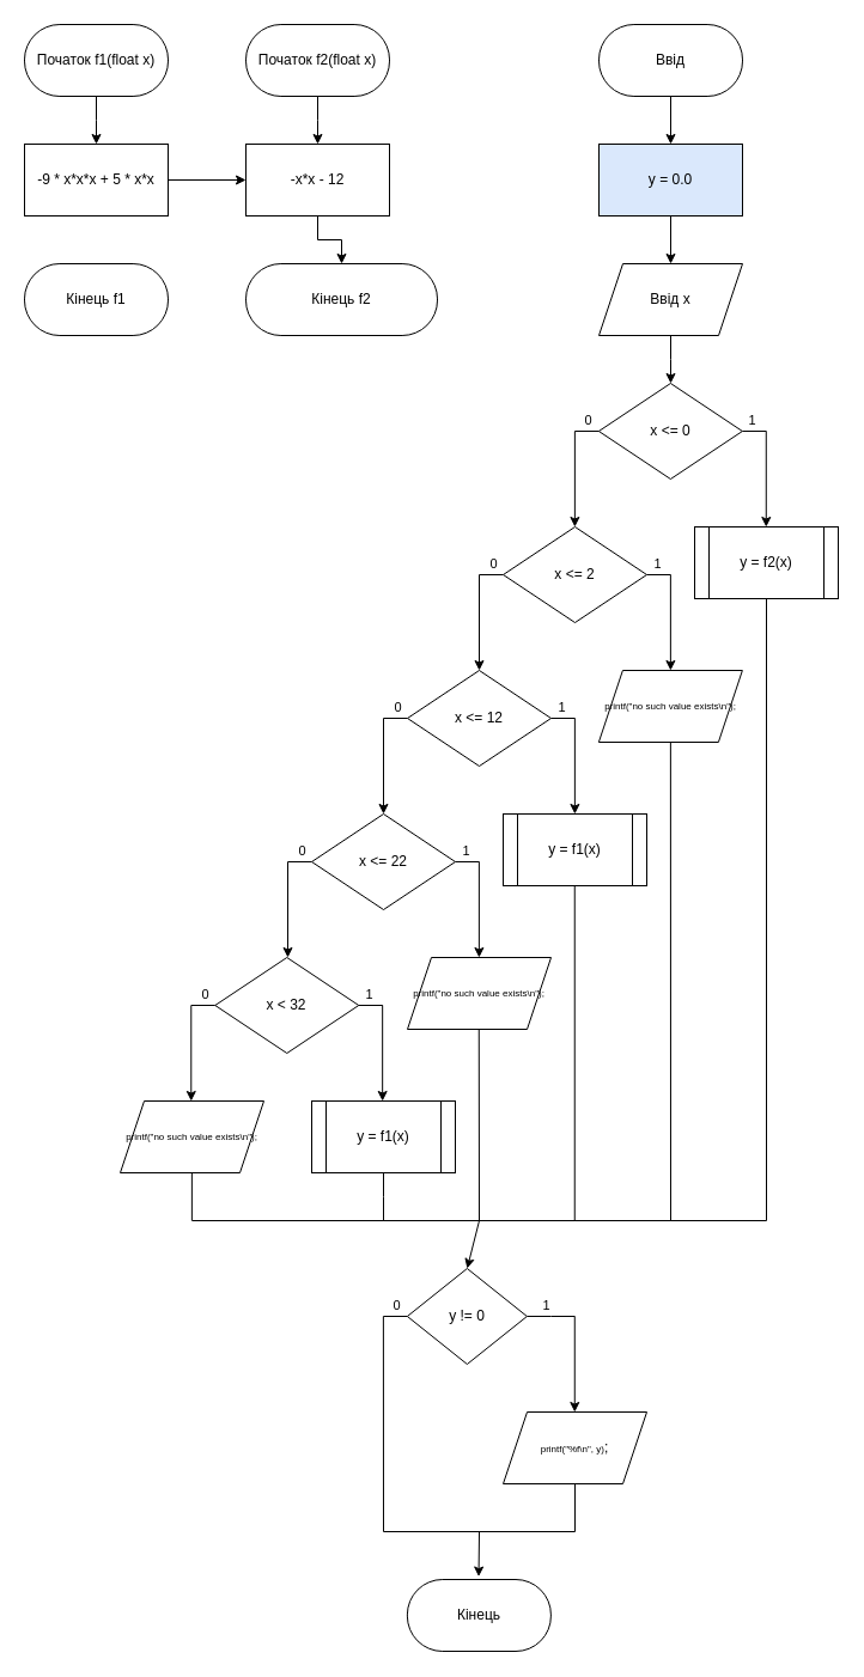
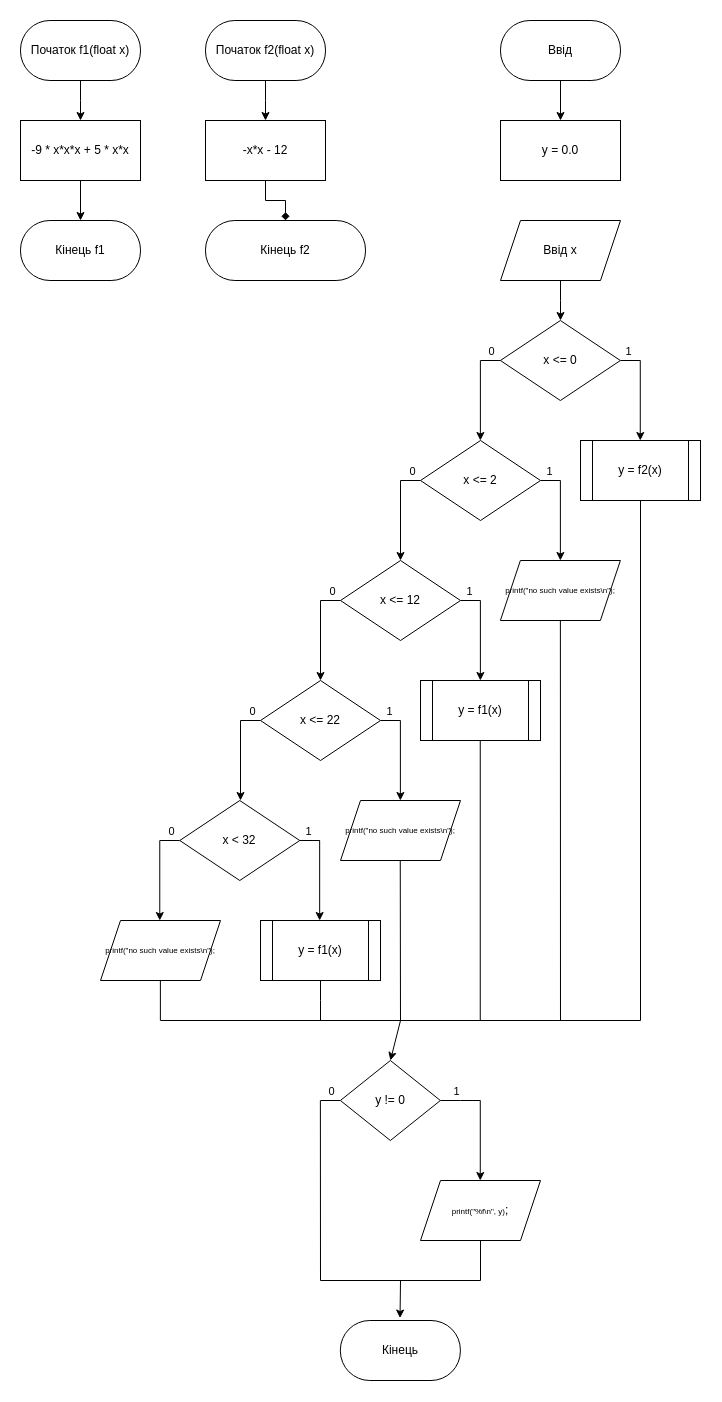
  <mxCell id="0" />
  <mxCell id="1" parent="0" />
  <mxCell id="2" style="edgeStyle=orthogonalEdgeStyle;rounded=0;orthogonalLoop=1;jettySize=auto;html=1;entryX=0.5;entryY=0;entryDx=0;entryDy=0;" parent="1" source="3" target="61" edge="1"><mxGeometry relative="1" as="geometry" /></mxCell>
  <mxCell id="3" value="Ввід" style="rounded=1;whiteSpace=wrap;html=1;arcSize=49;" parent="1" vertex="1"><mxGeometry x="500" y="20" width="120" height="60" as="geometry" /></mxCell>
  <mxCell id="4" style="edgeStyle=orthogonalEdgeStyle;rounded=0;orthogonalLoop=1;jettySize=auto;html=1;entryX=0.5;entryY=0;entryDx=0;entryDy=0;" parent="1" source="5" edge="1"><mxGeometry relative="1" as="geometry"><mxPoint x="560" y="320" as="targetPoint" /></mxGeometry></mxCell>
  <mxCell id="5" value="Ввід х" style="shape=parallelogram;perimeter=parallelogramPerimeter;whiteSpace=wrap;html=1;fixedSize=1;" parent="1" vertex="1"><mxGeometry x="500" y="220" width="120" height="60" as="geometry" /></mxCell>
  <mxCell id="6" value="y = f2(x)" style="shape=process;whiteSpace=wrap;html=1;backgroundOutline=1;" parent="1" vertex="1"><mxGeometry x="580" y="440" width="120" height="60" as="geometry" /></mxCell>
  <mxCell id="7" value="printf(&quot;no such value exists\n&quot;);" style="shape=parallelogram;perimeter=parallelogramPerimeter;whiteSpace=wrap;html=1;fixedSize=1;fontSize=8;" parent="1" vertex="1"><mxGeometry x="499.89" y="560" width="120" height="60" as="geometry" /></mxCell>
  <mxCell id="8" value="Кінець" style="rounded=1;whiteSpace=wrap;html=1;arcSize=49;" parent="1" vertex="1"><mxGeometry x="339.89" y="1320" width="120" height="60" as="geometry" /></mxCell>
  <mxCell id="9" style="edgeStyle=orthogonalEdgeStyle;rounded=0;orthogonalLoop=1;jettySize=auto;html=1;" parent="1" source="10" edge="1"><mxGeometry relative="1" as="geometry"><mxPoint x="80" y="120" as="targetPoint" /></mxGeometry></mxCell>
  <mxCell id="10" value="Початок f1(float x)" style="rounded=1;whiteSpace=wrap;html=1;arcSize=49;" parent="1" vertex="1"><mxGeometry x="20" y="20" width="120" height="60" as="geometry" /></mxCell>
- <mxCell id="11" style="edgeStyle=orthogonalEdgeStyle;rounded=0;orthogonalLoop=1;jettySize=auto;html=1;" parent="1" source="12" target="17" edge="1"><mxGeometry relative="1" as="geometry" /></mxCell>
+ <mxCell id="11" style="edgeStyle=orthogonalEdgeStyle;rounded=0;orthogonalLoop=1;jettySize=auto;html=1;entryX=0.5;entryY=0;entryDx=0;entryDy=0;" parent="1" source="12" target="13" edge="1"><mxGeometry relative="1" as="geometry" /></mxCell>
  <mxCell id="12" value="-9 * x*x*x + 5 * x*x" style="rounded=0;whiteSpace=wrap;html=1;" parent="1" vertex="1"><mxGeometry x="20" y="120" width="120" height="60" as="geometry" /></mxCell>
  <mxCell id="13" value="Кінець f1" style="rounded=1;whiteSpace=wrap;html=1;arcSize=49;" parent="1" vertex="1"><mxGeometry x="20" y="220" width="120" height="60" as="geometry" /></mxCell>
  <mxCell id="14" style="edgeStyle=orthogonalEdgeStyle;rounded=0;orthogonalLoop=1;jettySize=auto;html=1;" parent="1" source="15" edge="1"><mxGeometry relative="1" as="geometry"><mxPoint x="265" y="120" as="targetPoint" /></mxGeometry></mxCell>
  <mxCell id="15" value="Початок f2(float x)" style="rounded=1;whiteSpace=wrap;html=1;arcSize=49;" parent="1" vertex="1"><mxGeometry x="205" y="20" width="120" height="60" as="geometry" /></mxCell>
- <mxCell id="16" style="edgeStyle=orthogonalEdgeStyle;rounded=0;orthogonalLoop=1;jettySize=auto;html=1;entryX=0.5;entryY=0;entryDx=0;entryDy=0;" parent="1" source="17" target="18" edge="1"><mxGeometry relative="1" as="geometry" /></mxCell>
+ <mxCell id="16" style="edgeStyle=orthogonalEdgeStyle;rounded=0;orthogonalLoop=1;jettySize=auto;html=1;entryX=0.5;entryY=0;entryDx=0;entryDy=0;endArrow=diamond;" parent="1" source="17" target="18" edge="1"><mxGeometry relative="1" as="geometry" /></mxCell>
  <mxCell id="17" value="-x*x - 12" style="rounded=0;whiteSpace=wrap;html=1;" parent="1" vertex="1"><mxGeometry x="205" y="120" width="120" height="60" as="geometry" /></mxCell>
  <mxCell id="18" value="Кінець f2" style="rounded=1;whiteSpace=wrap;html=1;arcSize=49;" parent="1" vertex="1"><mxGeometry x="205" y="220" width="160" height="60" as="geometry" /></mxCell>
  <mxCell id="19" style="edgeStyle=orthogonalEdgeStyle;rounded=0;orthogonalLoop=1;jettySize=auto;html=1;endArrow=none;endFill=0;" parent="1" source="23" edge="1"><mxGeometry relative="1" as="geometry"><mxPoint x="639.89" y="360" as="targetPoint" /></mxGeometry></mxCell>
  <mxCell id="20" value="1" style="edgeLabel;html=1;align=center;verticalAlign=middle;resizable=0;points=[];" parent="19" vertex="1" connectable="0"><mxGeometry x="-0.225" y="-1" relative="1" as="geometry"><mxPoint y="-11" as="offset" /></mxGeometry></mxCell>
  <mxCell id="21" style="edgeStyle=orthogonalEdgeStyle;rounded=0;orthogonalLoop=1;jettySize=auto;html=1;endArrow=none;endFill=0;" parent="1" source="23" edge="1"><mxGeometry relative="1" as="geometry"><mxPoint x="479.89" y="360" as="targetPoint" /></mxGeometry></mxCell>
  <mxCell id="22" value="0" style="edgeLabel;html=1;align=center;verticalAlign=middle;resizable=0;points=[];" parent="21" vertex="1" connectable="0"><mxGeometry x="-0.177" relative="1" as="geometry"><mxPoint y="-10" as="offset" /></mxGeometry></mxCell>
  <mxCell id="23" value="x &amp;lt;= 0" style="rhombus;whiteSpace=wrap;html=1;" parent="1" vertex="1"><mxGeometry x="499.89" y="320" width="120" height="80" as="geometry" /></mxCell>
  <mxCell id="24" value="" style="endArrow=classic;html=1;rounded=0;" parent="1" edge="1"><mxGeometry width="50" height="50" relative="1" as="geometry"><mxPoint x="479.89" y="360" as="sourcePoint" /><mxPoint x="479.89" y="440" as="targetPoint" /></mxGeometry></mxCell>
  <mxCell id="25" value="" style="endArrow=classic;html=1;rounded=0;" parent="1" edge="1"><mxGeometry width="50" height="50" relative="1" as="geometry"><mxPoint x="639.78" y="360" as="sourcePoint" /><mxPoint x="639.78" y="440" as="targetPoint" /></mxGeometry></mxCell>
  <mxCell id="26" style="edgeStyle=orthogonalEdgeStyle;rounded=0;orthogonalLoop=1;jettySize=auto;html=1;endArrow=none;endFill=0;" parent="1" source="30" edge="1"><mxGeometry relative="1" as="geometry"><mxPoint x="560" y="480" as="targetPoint" /></mxGeometry></mxCell>
  <mxCell id="27" value="1" style="edgeLabel;html=1;align=center;verticalAlign=middle;resizable=0;points=[];" parent="26" vertex="1" connectable="0"><mxGeometry x="-0.225" y="-1" relative="1" as="geometry"><mxPoint y="-11" as="offset" /></mxGeometry></mxCell>
  <mxCell id="28" style="edgeStyle=orthogonalEdgeStyle;rounded=0;orthogonalLoop=1;jettySize=auto;html=1;endArrow=none;endFill=0;" parent="1" source="30" edge="1"><mxGeometry relative="1" as="geometry"><mxPoint x="400" y="480" as="targetPoint" /></mxGeometry></mxCell>
  <mxCell id="29" value="0" style="edgeLabel;html=1;align=center;verticalAlign=middle;resizable=0;points=[];" parent="28" vertex="1" connectable="0"><mxGeometry x="-0.177" relative="1" as="geometry"><mxPoint y="-10" as="offset" /></mxGeometry></mxCell>
  <mxCell id="30" value="x &amp;lt;= 2" style="rhombus;whiteSpace=wrap;html=1;" parent="1" vertex="1"><mxGeometry x="420" y="440" width="120" height="80" as="geometry" /></mxCell>
  <mxCell id="31" value="" style="endArrow=classic;html=1;rounded=0;" parent="1" edge="1"><mxGeometry width="50" height="50" relative="1" as="geometry"><mxPoint x="400" y="480" as="sourcePoint" /><mxPoint x="400" y="560" as="targetPoint" /></mxGeometry></mxCell>
  <mxCell id="32" value="" style="endArrow=classic;html=1;rounded=0;" parent="1" edge="1"><mxGeometry width="50" height="50" relative="1" as="geometry"><mxPoint x="559.89" y="480" as="sourcePoint" /><mxPoint x="559.89" y="560" as="targetPoint" /></mxGeometry></mxCell>
  <mxCell id="33" style="edgeStyle=orthogonalEdgeStyle;rounded=0;orthogonalLoop=1;jettySize=auto;html=1;endArrow=none;endFill=0;" parent="1" source="37" edge="1"><mxGeometry relative="1" as="geometry"><mxPoint x="480" y="600" as="targetPoint" /></mxGeometry></mxCell>
  <mxCell id="34" value="1" style="edgeLabel;html=1;align=center;verticalAlign=middle;resizable=0;points=[];" parent="33" vertex="1" connectable="0"><mxGeometry x="-0.225" y="-1" relative="1" as="geometry"><mxPoint y="-11" as="offset" /></mxGeometry></mxCell>
  <mxCell id="35" style="edgeStyle=orthogonalEdgeStyle;rounded=0;orthogonalLoop=1;jettySize=auto;html=1;endArrow=none;endFill=0;" parent="1" source="37" edge="1"><mxGeometry relative="1" as="geometry"><mxPoint x="320" y="600" as="targetPoint" /></mxGeometry></mxCell>
  <mxCell id="36" value="0" style="edgeLabel;html=1;align=center;verticalAlign=middle;resizable=0;points=[];" parent="35" vertex="1" connectable="0"><mxGeometry x="-0.177" relative="1" as="geometry"><mxPoint y="-10" as="offset" /></mxGeometry></mxCell>
  <mxCell id="37" value="x &amp;lt;= 12" style="rhombus;whiteSpace=wrap;html=1;" parent="1" vertex="1"><mxGeometry x="340" y="560" width="120" height="80" as="geometry" /></mxCell>
  <mxCell id="38" value="" style="endArrow=classic;html=1;rounded=0;" parent="1" edge="1"><mxGeometry width="50" height="50" relative="1" as="geometry"><mxPoint x="320" y="600" as="sourcePoint" /><mxPoint x="320" y="680" as="targetPoint" /></mxGeometry></mxCell>
  <mxCell id="39" value="" style="endArrow=classic;html=1;rounded=0;" parent="1" edge="1"><mxGeometry width="50" height="50" relative="1" as="geometry"><mxPoint x="479.89" y="600" as="sourcePoint" /><mxPoint x="479.89" y="680" as="targetPoint" /></mxGeometry></mxCell>
  <mxCell id="40" value="y = f1(x)" style="shape=process;whiteSpace=wrap;html=1;backgroundOutline=1;" parent="1" vertex="1"><mxGeometry x="420" y="680" width="120" height="60" as="geometry" /></mxCell>
  <mxCell id="41" style="edgeStyle=orthogonalEdgeStyle;rounded=0;orthogonalLoop=1;jettySize=auto;html=1;endArrow=none;endFill=0;" parent="1" source="45" edge="1"><mxGeometry relative="1" as="geometry"><mxPoint x="400" y="720" as="targetPoint" /></mxGeometry></mxCell>
  <mxCell id="42" value="1" style="edgeLabel;html=1;align=center;verticalAlign=middle;resizable=0;points=[];" parent="41" vertex="1" connectable="0"><mxGeometry x="-0.225" y="-1" relative="1" as="geometry"><mxPoint y="-11" as="offset" /></mxGeometry></mxCell>
  <mxCell id="43" style="edgeStyle=orthogonalEdgeStyle;rounded=0;orthogonalLoop=1;jettySize=auto;html=1;endArrow=none;endFill=0;" parent="1" source="45" edge="1"><mxGeometry relative="1" as="geometry"><mxPoint x="240" y="720" as="targetPoint" /></mxGeometry></mxCell>
  <mxCell id="44" value="0" style="edgeLabel;html=1;align=center;verticalAlign=middle;resizable=0;points=[];" parent="43" vertex="1" connectable="0"><mxGeometry x="-0.177" relative="1" as="geometry"><mxPoint y="-10" as="offset" /></mxGeometry></mxCell>
  <mxCell id="45" value="x &amp;lt;= 22" style="rhombus;whiteSpace=wrap;html=1;" parent="1" vertex="1"><mxGeometry x="260" y="680" width="120" height="80" as="geometry" /></mxCell>
  <mxCell id="46" value="" style="endArrow=classic;html=1;rounded=0;" parent="1" edge="1"><mxGeometry width="50" height="50" relative="1" as="geometry"><mxPoint x="240" y="720" as="sourcePoint" /><mxPoint x="240" y="800" as="targetPoint" /></mxGeometry></mxCell>
  <mxCell id="47" value="" style="endArrow=classic;html=1;rounded=0;" parent="1" edge="1"><mxGeometry width="50" height="50" relative="1" as="geometry"><mxPoint x="399.89" y="720" as="sourcePoint" /><mxPoint x="399.89" y="800" as="targetPoint" /></mxGeometry></mxCell>
  <mxCell id="48" value="printf(&quot;no such value exists\n&quot;);" style="shape=parallelogram;perimeter=parallelogramPerimeter;whiteSpace=wrap;html=1;fixedSize=1;fontSize=8;" parent="1" vertex="1"><mxGeometry x="340" y="800" width="120" height="60" as="geometry" /></mxCell>
  <mxCell id="49" style="edgeStyle=orthogonalEdgeStyle;rounded=0;orthogonalLoop=1;jettySize=auto;html=1;endArrow=none;endFill=0;" parent="1" source="53" edge="1"><mxGeometry relative="1" as="geometry"><mxPoint x="319.28" y="840" as="targetPoint" /></mxGeometry></mxCell>
  <mxCell id="50" value="1" style="edgeLabel;html=1;align=center;verticalAlign=middle;resizable=0;points=[];" parent="49" vertex="1" connectable="0"><mxGeometry x="-0.225" y="-1" relative="1" as="geometry"><mxPoint y="-11" as="offset" /></mxGeometry></mxCell>
  <mxCell id="51" style="edgeStyle=orthogonalEdgeStyle;rounded=0;orthogonalLoop=1;jettySize=auto;html=1;endArrow=none;endFill=0;" parent="1" source="53" edge="1"><mxGeometry relative="1" as="geometry"><mxPoint x="159.28" y="840" as="targetPoint" /></mxGeometry></mxCell>
  <mxCell id="52" value="0" style="edgeLabel;html=1;align=center;verticalAlign=middle;resizable=0;points=[];" parent="51" vertex="1" connectable="0"><mxGeometry x="-0.177" relative="1" as="geometry"><mxPoint y="-10" as="offset" /></mxGeometry></mxCell>
  <mxCell id="53" value="x &amp;lt; 32" style="rhombus;whiteSpace=wrap;html=1;" parent="1" vertex="1"><mxGeometry x="179.28" y="800" width="120" height="80" as="geometry" /></mxCell>
  <mxCell id="54" value="" style="endArrow=classic;html=1;rounded=0;" parent="1" edge="1"><mxGeometry width="50" height="50" relative="1" as="geometry"><mxPoint x="159.28" y="840" as="sourcePoint" /><mxPoint x="159.28" y="920" as="targetPoint" /></mxGeometry></mxCell>
  <mxCell id="55" value="" style="endArrow=classic;html=1;rounded=0;" parent="1" edge="1"><mxGeometry width="50" height="50" relative="1" as="geometry"><mxPoint x="319.17" y="840" as="sourcePoint" /><mxPoint x="319.17" y="920" as="targetPoint" /></mxGeometry></mxCell>
  <mxCell id="56" style="edgeStyle=orthogonalEdgeStyle;rounded=0;orthogonalLoop=1;jettySize=auto;html=1;endArrow=none;endFill=0;" parent="1" source="57" edge="1"><mxGeometry relative="1" as="geometry"><mxPoint x="320" y="1020" as="targetPoint" /></mxGeometry></mxCell>
  <mxCell id="57" value="y = f1(x)" style="shape=process;whiteSpace=wrap;html=1;backgroundOutline=1;" parent="1" vertex="1"><mxGeometry x="260" y="920" width="120" height="60" as="geometry" /></mxCell>
  <mxCell id="58" value="&lt;font style=&quot;font-size: 8px;&quot;&gt;printf(&quot;%f\n&quot;, y)&lt;/font&gt;;" style="shape=parallelogram;perimeter=parallelogramPerimeter;whiteSpace=wrap;html=1;fixedSize=1;" parent="1" vertex="1"><mxGeometry x="420" y="1180" width="120" height="60" as="geometry" /></mxCell>
  <mxCell id="59" value="printf(&quot;no such value exists\n&quot;);" style="shape=parallelogram;perimeter=parallelogramPerimeter;whiteSpace=wrap;html=1;fixedSize=1;fontSize=8;" parent="1" vertex="1"><mxGeometry x="100" y="920" width="120" height="60" as="geometry" /></mxCell>
- <mxCell id="60" style="edgeStyle=orthogonalEdgeStyle;rounded=0;orthogonalLoop=1;jettySize=auto;html=1;entryX=0.5;entryY=0;entryDx=0;entryDy=0;" edge="1" parent="1" source="61" target="5"><mxGeometry relative="1" as="geometry" /></mxCell>
- <mxCell id="61" value="y = 0.0" style="rounded=0;whiteSpace=wrap;html=1;fillColor=#dae8fc;" vertex="1" parent="1"><mxGeometry x="500" y="120" width="120" height="60" as="geometry" /></mxCell>
+ <mxCell id="61" value="y = 0.0" style="rounded=0;whiteSpace=wrap;html=1;" vertex="1" parent="1"><mxGeometry x="500" y="120" width="120" height="60" as="geometry" /></mxCell>
  <mxCell id="62" style="edgeStyle=orthogonalEdgeStyle;rounded=0;orthogonalLoop=1;jettySize=auto;html=1;endArrow=none;endFill=0;" edge="1" source="66" parent="1"><mxGeometry relative="1" as="geometry"><mxPoint x="479.89" y="1100" as="targetPoint" /></mxGeometry></mxCell>
  <mxCell id="63" value="1" style="edgeLabel;html=1;align=center;verticalAlign=middle;resizable=0;points=[];" vertex="1" connectable="0" parent="62"><mxGeometry x="-0.225" y="-1" relative="1" as="geometry"><mxPoint y="-11" as="offset" /></mxGeometry></mxCell>
  <mxCell id="64" style="edgeStyle=orthogonalEdgeStyle;rounded=0;orthogonalLoop=1;jettySize=auto;html=1;endArrow=none;endFill=0;" edge="1" source="66" parent="1"><mxGeometry relative="1" as="geometry"><mxPoint x="319.89" y="1100" as="targetPoint" /></mxGeometry></mxCell>
  <mxCell id="65" value="0" style="edgeLabel;html=1;align=center;verticalAlign=middle;resizable=0;points=[];" vertex="1" connectable="0" parent="64"><mxGeometry x="-0.177" relative="1" as="geometry"><mxPoint y="-10" as="offset" /></mxGeometry></mxCell>
  <mxCell id="66" value="y != 0" style="rhombus;whiteSpace=wrap;html=1;" vertex="1" parent="1"><mxGeometry x="339.89" y="1060" width="100" height="80" as="geometry" /></mxCell>
  <mxCell id="67" value="" style="endArrow=none;html=1;rounded=0;endFill=0;" edge="1" parent="1"><mxGeometry width="50" height="50" relative="1" as="geometry"><mxPoint x="319.89" y="1100" as="sourcePoint" /><mxPoint x="320" y="1280" as="targetPoint" /></mxGeometry></mxCell>
  <mxCell id="68" value="" style="endArrow=classic;html=1;rounded=0;" edge="1" parent="1"><mxGeometry width="50" height="50" relative="1" as="geometry"><mxPoint x="479.78" y="1100" as="sourcePoint" /><mxPoint x="479.78" y="1180" as="targetPoint" /></mxGeometry></mxCell>
  <mxCell id="69" value="" style="endArrow=none;html=1;rounded=0;exitX=0.5;exitY=1;exitDx=0;exitDy=0;endFill=0;" edge="1" parent="1" source="58"><mxGeometry width="50" height="50" relative="1" as="geometry"><mxPoint x="460" y="1210" as="sourcePoint" /><mxPoint x="480" y="1280" as="targetPoint" /></mxGeometry></mxCell>
  <mxCell id="70" value="" style="endArrow=none;html=1;rounded=0;" edge="1" parent="1"><mxGeometry width="50" height="50" relative="1" as="geometry"><mxPoint x="480" y="1280" as="sourcePoint" /><mxPoint x="320" y="1280" as="targetPoint" /></mxGeometry></mxCell>
  <mxCell id="71" value="" style="endArrow=classic;html=1;rounded=0;entryX=0.497;entryY=-0.041;entryDx=0;entryDy=0;entryPerimeter=0;" edge="1" parent="1" target="8"><mxGeometry width="50" height="50" relative="1" as="geometry"><mxPoint x="400" y="1280" as="sourcePoint" /><mxPoint x="510" y="1240" as="targetPoint" /></mxGeometry></mxCell>
  <mxCell id="72" value="" style="endArrow=none;html=1;rounded=0;exitX=0.5;exitY=1;exitDx=0;exitDy=0;" edge="1" parent="1"><mxGeometry width="50" height="50" relative="1" as="geometry"><mxPoint x="159.88" y="980" as="sourcePoint" /><mxPoint x="159.88" y="1020" as="targetPoint" /></mxGeometry></mxCell>
  <mxCell id="73" value="" style="endArrow=none;html=1;rounded=0;" edge="1" parent="1"><mxGeometry width="50" height="50" relative="1" as="geometry"><mxPoint x="400" y="1020" as="sourcePoint" /><mxPoint x="399.76" y="860" as="targetPoint" /></mxGeometry></mxCell>
  <mxCell id="74" value="" style="endArrow=none;html=1;rounded=0;" edge="1" parent="1"><mxGeometry width="50" height="50" relative="1" as="geometry"><mxPoint x="479.76" y="1020" as="sourcePoint" /><mxPoint x="479.76" y="740" as="targetPoint" /></mxGeometry></mxCell>
  <mxCell id="75" value="" style="endArrow=none;html=1;rounded=0;entryX=0.5;entryY=1;entryDx=0;entryDy=0;" edge="1" parent="1" target="7"><mxGeometry width="50" height="50" relative="1" as="geometry"><mxPoint x="560" y="1020" as="sourcePoint" /><mxPoint x="600" y="770" as="targetPoint" /></mxGeometry></mxCell>
  <mxCell id="76" value="" style="endArrow=none;html=1;rounded=0;entryX=0.5;entryY=1;entryDx=0;entryDy=0;" edge="1" parent="1" target="6"><mxGeometry width="50" height="50" relative="1" as="geometry"><mxPoint x="640" y="1020" as="sourcePoint" /><mxPoint x="630" y="810" as="targetPoint" /></mxGeometry></mxCell>
  <mxCell id="77" value="" style="endArrow=none;html=1;rounded=0;" edge="1" parent="1"><mxGeometry width="50" height="50" relative="1" as="geometry"><mxPoint x="160" y="1020" as="sourcePoint" /><mxPoint x="640" y="1020" as="targetPoint" /></mxGeometry></mxCell>
  <mxCell id="78" value="" style="endArrow=classic;html=1;rounded=0;endFill=1;entryX=0.5;entryY=0;entryDx=0;entryDy=0;" edge="1" parent="1" target="66"><mxGeometry width="50" height="50" relative="1" as="geometry"><mxPoint x="400" y="1020" as="sourcePoint" /><mxPoint x="370.11" y="1030" as="targetPoint" /></mxGeometry></mxCell>
